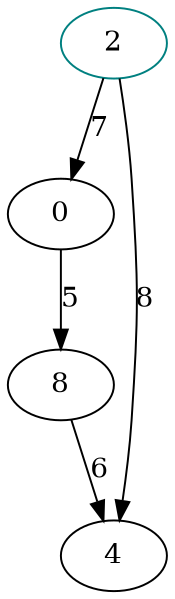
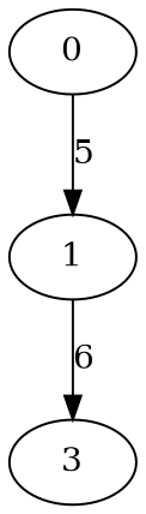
  digraph {
    node [color=black]
    0
-   1 [label=8]
-   3 [label=4]
-   2 [color=teal]
+   1
+   3
    0 -> 1 [label=5]
    1 -> 3 [label=6]
-   2 -> 0 [label=7]
-   2 -> 3 [label=8]
  }
